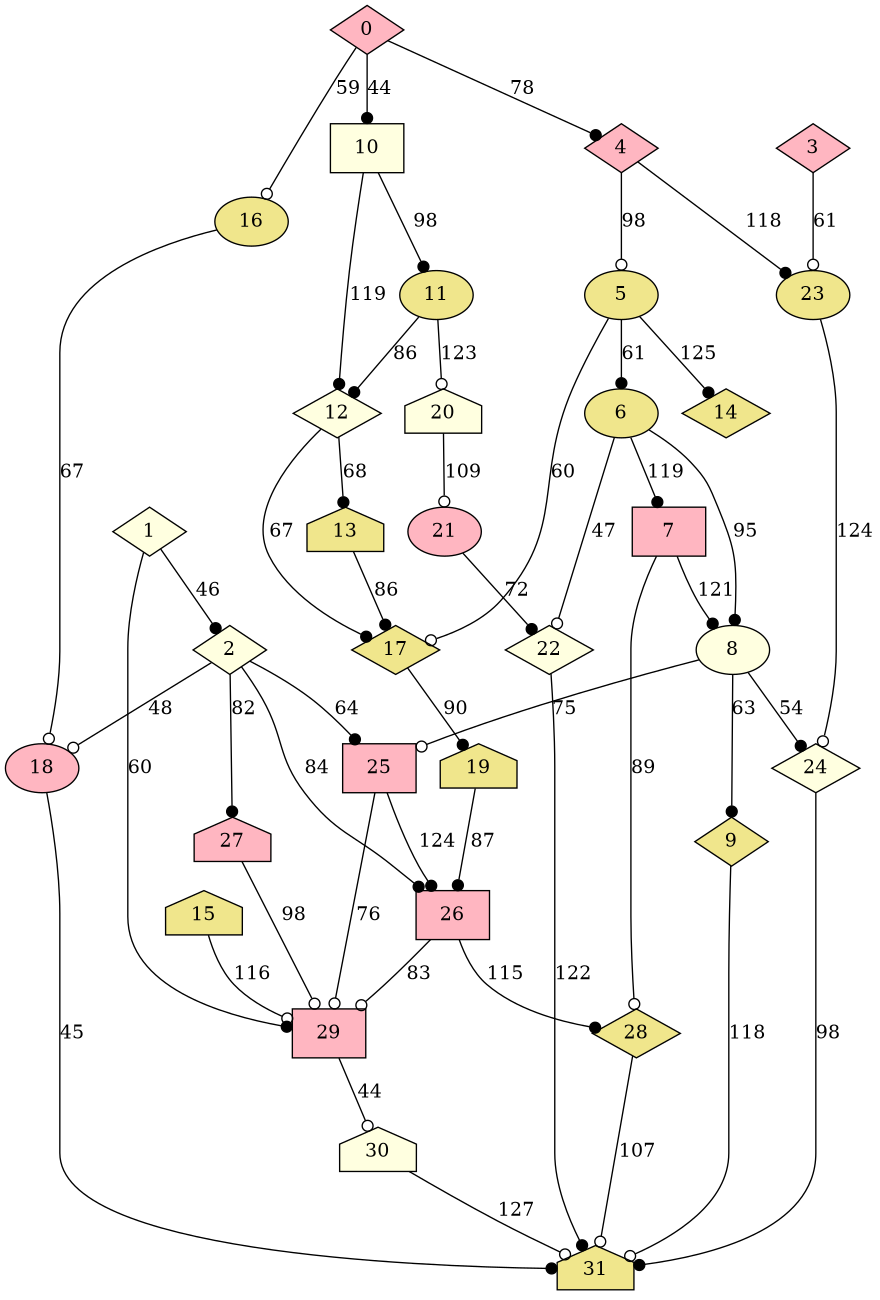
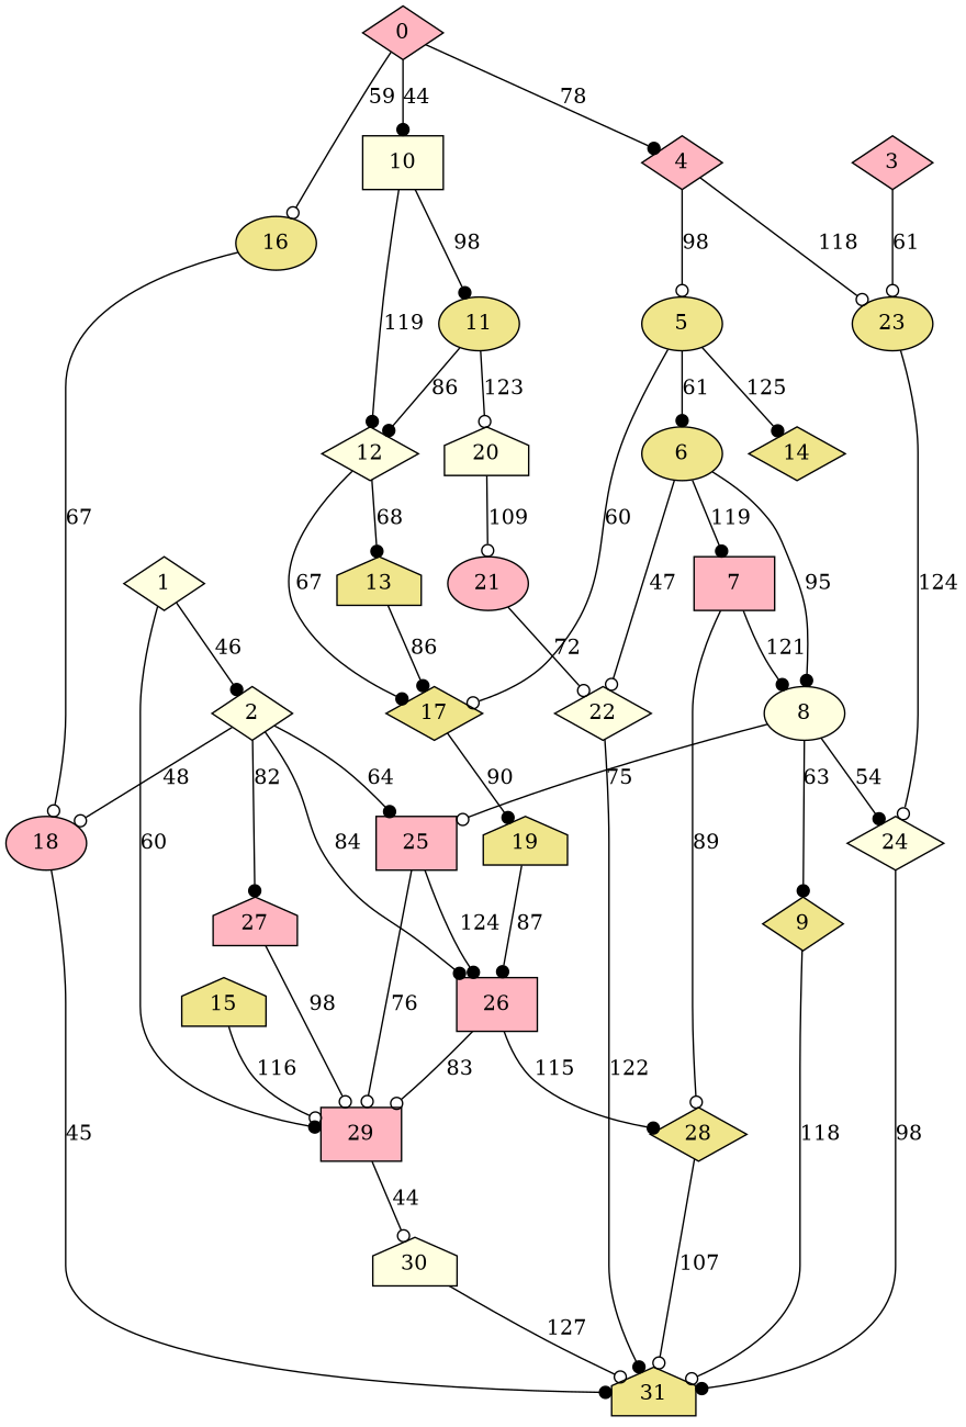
  digraph {
    node [fillcolor=khaki shape=diamond style=filled]
    edge [arrowhead=dot]
    0 [fillcolor=lightpink]
    4 [fillcolor=lightpink]
    10 [fillcolor=lightyellow shape=box]
    16 [shape=ellipse]
    1 [fillcolor=lightyellow]
    2 [fillcolor=lightyellow]
    29 [fillcolor=lightpink shape=box]
    3 [fillcolor=lightpink]
    23 [shape=ellipse]
    5 [shape=ellipse]
    11 [shape=ellipse]
    12 [fillcolor=lightyellow]
    18 [fillcolor=lightpink shape=ellipse]
    25 [fillcolor=lightpink shape=box]
    26 [fillcolor=lightpink shape=box]
    27 [fillcolor=lightpink shape=house]
    30 [fillcolor=lightyellow shape=house]
    24 [fillcolor=lightyellow]
    6 [shape=ellipse]
    14
    17
    20 [fillcolor=lightyellow shape=house]
    13 [shape=house]
    31 [shape=house]
    28
    7 [fillcolor=lightpink shape=box]
    8 [fillcolor=lightyellow shape=ellipse]
    22 [fillcolor=lightyellow]
    19 [shape=house]
    9
    15 [shape=house]
    21 [fillcolor=lightpink shape=ellipse]
    0 -> 4 [label=78]
    0 -> 10 [label=44]
    0 -> 16 [arrowhead=odot label=59]
-   4 -> 23 [label=118]
+   4 -> 23 [arrowhead=odot label=118]
    4 -> 5 [arrowhead=odot label=98]
    10 -> 11 [label=98]
    10 -> 12 [label=119]
    16 -> 18 [arrowhead=odot label=67]
    1 -> 2 [label=46]
    1 -> 29 [label=60]
    2 -> 18 [arrowhead=odot label=48]
    2 -> 25 [label=64]
    2 -> 26 [label=84]
    2 -> 27 [label=82]
    29 -> 30 [arrowhead=odot label=44]
    3 -> 23 [arrowhead=odot label=61]
    23 -> 24 [arrowhead=odot label=124]
    5 -> 6 [label=61]
    5 -> 14 [label=125]
    5 -> 17 [arrowhead=odot label=60]
    11 -> 12 [label=86]
    11 -> 20 [arrowhead=odot label=123]
    12 -> 17 [label=67]
    12 -> 13 [label=68]
    18 -> 31 [label=45]
    25 -> 29 [arrowhead=odot label=76]
    25 -> 26 [label=124]
    26 -> 29 [arrowhead=odot label=83]
    26 -> 28 [label=115]
    27 -> 29 [arrowhead=odot label=98]
    30 -> 31 [arrowhead=odot label=127]
    24 -> 31 [label=98]
    6 -> 7 [label=119]
    6 -> 8 [label=95]
    6 -> 22 [arrowhead=odot label=47]
    17 -> 19 [label=90]
    20 -> 21 [arrowhead=odot label=109]
    13 -> 17 [label=86]
    28 -> 31 [arrowhead=odot label=107]
    7 -> 28 [arrowhead=odot label=89]
    7 -> 8 [label=121]
    8 -> 25 [arrowhead=odot label=75]
    8 -> 24 [label=54]
    8 -> 9 [label=63]
    22 -> 31 [label=122]
    19 -> 26 [label=87]
    9 -> 31 [arrowhead=odot label=118]
    15 -> 29 [arrowhead=odot label=116]
-   21 -> 22 [label=72]
+   21 -> 22 [arrowhead=odot label=72]
  }
